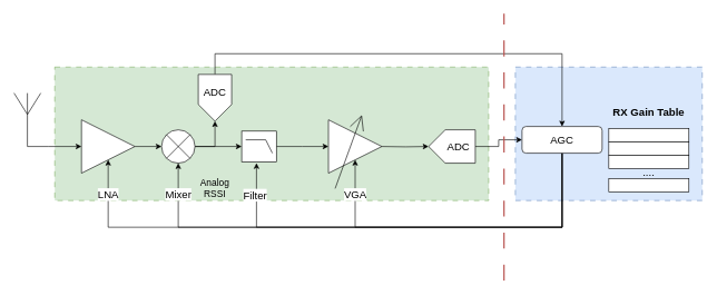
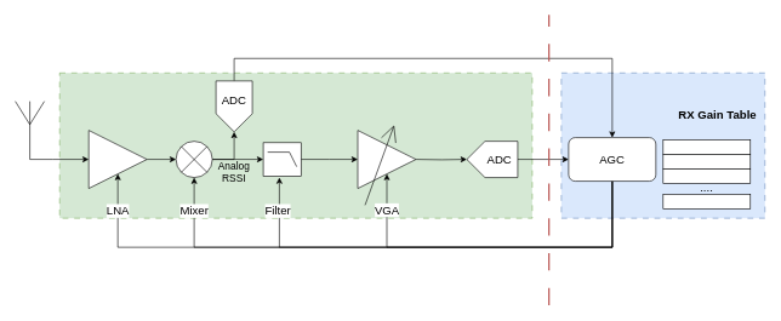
  <mxCell id="0" />
  <mxCell id="1" parent="0" />
  <mxCell id="2" value="" style="rounded=0;whiteSpace=wrap;html=1;fillColor=#dae8fc;strokeColor=#6c8ebf;dashed=1;dashPattern=8 8;fontSize=16;" vertex="1" parent="1"><mxGeometry x="771" y="100" width="280" height="200" as="geometry" /></mxCell>
  <mxCell id="3" value="" style="rounded=0;whiteSpace=wrap;html=1;fillColor=#d5e8d4;strokeColor=#82b366;glass=0;shadow=0;dashed=1;dashPattern=8 8;fontSize=16;" vertex="1" parent="1"><mxGeometry x="81" y="100" width="650" height="200" as="geometry" /></mxCell>
  <mxCell id="4" style="edgeStyle=orthogonalEdgeStyle;rounded=0;orthogonalLoop=1;jettySize=auto;html=1;exitX=1;exitY=0.5;exitDx=0;exitDy=0;entryX=0;entryY=0.5;entryDx=0;entryDy=0;entryPerimeter=0;fontSize=16;" edge="1" parent="1" source="30" target="7"><mxGeometry relative="1" as="geometry"><mxPoint x="241" y="212" as="targetPoint" /><mxPoint x="171" y="218.5" as="sourcePoint" /></mxGeometry></mxCell>
  <mxCell id="5" style="edgeStyle=orthogonalEdgeStyle;rounded=0;orthogonalLoop=1;jettySize=auto;html=1;exitX=1;exitY=0.5;exitDx=0;exitDy=0;exitPerimeter=0;entryX=0;entryY=0.5;entryDx=0;entryDy=0;entryPerimeter=0;fontSize=16;" edge="1" parent="1" source="7" target="9"><mxGeometry relative="1" as="geometry" /></mxCell>
  <mxCell id="6" style="edgeStyle=orthogonalEdgeStyle;rounded=0;orthogonalLoop=1;jettySize=auto;html=1;exitX=1;exitY=0.5;exitDx=0;exitDy=0;exitPerimeter=0;entryX=1;entryY=0.5;entryDx=0;entryDy=0;entryPerimeter=0;fontSize=16;" edge="1" parent="1" source="7" target="27"><mxGeometry relative="1" as="geometry"><mxPoint x="311" y="210" as="targetPoint" /><Array as="points"><mxPoint x="321" y="219" /><mxPoint x="321" y="180" /></Array></mxGeometry></mxCell>
  <mxCell id="7" value="" style="verticalLabelPosition=bottom;shadow=0;dashed=0;align=center;html=1;verticalAlign=top;shape=mxgraph.electrical.abstract.multiplier;fontSize=16;" vertex="1" parent="1"><mxGeometry x="241" y="194" width="50" height="50" as="geometry" /></mxCell>
  <mxCell id="8" style="edgeStyle=orthogonalEdgeStyle;rounded=0;orthogonalLoop=1;jettySize=auto;html=1;exitX=1;exitY=0.5;exitDx=0;exitDy=0;exitPerimeter=0;entryX=0;entryY=0.5;entryDx=0;entryDy=0;entryPerimeter=0;fontSize=16;" edge="1" parent="1" source="9"><mxGeometry relative="1" as="geometry"><mxPoint x="491" y="219" as="targetPoint" /></mxGeometry></mxCell>
  <mxCell id="9" value="" style="verticalLabelPosition=bottom;shadow=0;dashed=0;align=center;html=1;verticalAlign=top;shape=mxgraph.electrical.logic_gates.lowpass_filter;fontSize=16;" vertex="1" parent="1"><mxGeometry x="361" y="196" width="52" height="46" as="geometry" /></mxCell>
  <mxCell id="10" style="edgeStyle=orthogonalEdgeStyle;rounded=0;orthogonalLoop=1;jettySize=auto;html=1;exitX=0;exitY=0.5;exitDx=0;exitDy=0;exitPerimeter=0;entryX=0;entryY=0.5;entryDx=0;entryDy=0;fontSize=16;" edge="1" parent="1" source="11" target="19"><mxGeometry relative="1" as="geometry" /></mxCell>
  <mxCell id="11" value="" style="verticalLabelPosition=bottom;shadow=0;dashed=0;align=center;html=1;verticalAlign=top;shape=mxgraph.electrical.abstract.dac;direction=west;fontSize=16;" vertex="1" parent="1"><mxGeometry x="641" y="194" width="70" height="50" as="geometry" /></mxCell>
  <mxCell id="12" style="edgeStyle=orthogonalEdgeStyle;rounded=0;orthogonalLoop=1;jettySize=auto;html=1;exitX=0.5;exitY=1;exitDx=0;exitDy=0;exitPerimeter=0;entryX=0;entryY=0.5;entryDx=0;entryDy=0;fontSize=16;" edge="1" parent="1" source="13" target="30"><mxGeometry relative="1" as="geometry"><Array as="points"><mxPoint x="71" y="219" /><mxPoint x="71" y="219" /></Array></mxGeometry></mxCell>
  <mxCell id="13" value="" style="verticalLabelPosition=bottom;shadow=0;dashed=0;align=center;html=1;verticalAlign=top;shape=mxgraph.electrical.radio.aerial_-_antenna_1;fontSize=16;" vertex="1" parent="1"><mxGeometry x="20" y="139" width="40" height="80" as="geometry" /></mxCell>
  <mxCell id="14" style="edgeStyle=orthogonalEdgeStyle;rounded=0;orthogonalLoop=1;jettySize=auto;html=1;exitX=1;exitY=0.5;exitDx=0;exitDy=0;exitPerimeter=0;entryX=1;entryY=0.5;entryDx=0;entryDy=0;entryPerimeter=0;fontSize=16;" edge="1" parent="1" target="11"><mxGeometry relative="1" as="geometry"><mxPoint x="571" y="219" as="sourcePoint" /></mxGeometry></mxCell>
  <mxCell id="15" value="LNA" style="edgeStyle=orthogonalEdgeStyle;rounded=0;orthogonalLoop=1;jettySize=auto;html=1;exitX=0.5;exitY=1;exitDx=0;exitDy=0;entryX=0.5;entryY=1;entryDx=0;entryDy=0;fontSize=16;" edge="1" parent="1" source="19" target="30"><mxGeometry x="0.883" relative="1" as="geometry"><mxPoint x="139" y="255.85" as="targetPoint" /><Array as="points"><mxPoint x="841" y="340" /><mxPoint x="161" y="340" /></Array><mxPoint as="offset" /></mxGeometry></mxCell>
  <mxCell id="16" value="Mixer" style="edgeStyle=orthogonalEdgeStyle;rounded=0;orthogonalLoop=1;jettySize=auto;html=1;exitX=0.5;exitY=1;exitDx=0;exitDy=0;entryX=0.5;entryY=1;entryDx=0;entryDy=0;entryPerimeter=0;fontSize=16;" edge="1" parent="1" source="19" target="7"><mxGeometry x="0.879" relative="1" as="geometry"><mxPoint x="271" y="247.235" as="targetPoint" /><Array as="points"><mxPoint x="841" y="340" /><mxPoint x="266" y="340" /></Array><mxPoint as="offset" /></mxGeometry></mxCell>
  <mxCell id="17" value="VGA" style="edgeStyle=orthogonalEdgeStyle;rounded=0;orthogonalLoop=1;jettySize=auto;html=1;exitX=0.5;exitY=1;exitDx=0;exitDy=0;entryX=0.5;entryY=1;entryDx=0;entryDy=0;fontSize=16;" edge="1" parent="1" source="19" target="31"><mxGeometry x="0.797" relative="1" as="geometry"><mxPoint x="539" y="255" as="targetPoint" /><Array as="points"><mxPoint x="841" y="340" /><mxPoint x="531" y="340" /></Array><mxPoint y="-1" as="offset" /></mxGeometry></mxCell>
  <mxCell id="18" value="Filter" style="edgeStyle=orthogonalEdgeStyle;rounded=0;orthogonalLoop=1;jettySize=auto;html=1;exitX=0.5;exitY=1;exitDx=0;exitDy=0;entryX=0.427;entryY=1.041;entryDx=0;entryDy=0;entryPerimeter=0;fontSize=16;" edge="1" parent="1" source="19" target="9"><mxGeometry x="0.857" y="2" relative="1" as="geometry"><Array as="points"><mxPoint x="841" y="340" /><mxPoint x="383" y="340" /></Array><mxPoint as="offset" /></mxGeometry></mxCell>
- <mxCell id="19" value="AGC" style="rounded=1;whiteSpace=wrap;html=1;fontSize=16;" vertex="1" parent="1"><mxGeometry x="781" y="189" width="120" height="40" as="geometry" /></mxCell>
+ <mxCell id="19" value="AGC" style="rounded=1;whiteSpace=wrap;html=1;fontSize=16;" vertex="1" parent="1"><mxGeometry x="781" y="189" width="120" height="60" as="geometry" /></mxCell>
  <mxCell id="20" value="" style="rounded=0;whiteSpace=wrap;html=1;fontSize=16;" vertex="1" parent="1"><mxGeometry x="911" y="192" width="120" height="20" as="geometry" /></mxCell>
  <mxCell id="21" value="" style="rounded=0;whiteSpace=wrap;html=1;fontSize=16;" vertex="1" parent="1"><mxGeometry x="911" y="212" width="120" height="20" as="geometry" /></mxCell>
  <mxCell id="22" value="" style="rounded=0;whiteSpace=wrap;html=1;fontSize=16;" vertex="1" parent="1"><mxGeometry x="911" y="232" width="120" height="20" as="geometry" /></mxCell>
  <mxCell id="23" value="" style="rounded=0;whiteSpace=wrap;html=1;fontSize=16;" vertex="1" parent="1"><mxGeometry x="911" y="267" width="120" height="20" as="geometry" /></mxCell>
- <mxCell id="24" value="&lt;b style=&quot;font-size: 16px;&quot;&gt;RX Gain Table&lt;/b&gt;" style="text;html=1;strokeColor=none;fillColor=none;align=center;verticalAlign=middle;whiteSpace=wrap;rounded=0;fontSize=16;" vertex="1" parent="1"><mxGeometry x="911" y="152" width="120" height="30" as="geometry" /></mxCell>
+ <mxCell id="24" value="&lt;b style=&quot;font-size: 16px;&quot;&gt;RX Gain Table&lt;/b&gt;" style="text;html=1;strokeColor=none;fillColor=none;align=center;verticalAlign=middle;whiteSpace=wrap;rounded=0;fontSize=16;" vertex="1" parent="1"><mxGeometry x="926" y="142" width="120" height="30" as="geometry" /></mxCell>
  <mxCell id="25" value="...." style="text;html=1;strokeColor=none;fillColor=none;align=center;verticalAlign=middle;whiteSpace=wrap;rounded=0;fontSize=16;" vertex="1" parent="1"><mxGeometry x="911" y="247" width="120" height="20" as="geometry" /></mxCell>
  <mxCell id="26" style="edgeStyle=orthogonalEdgeStyle;rounded=0;orthogonalLoop=1;jettySize=auto;html=1;exitX=0;exitY=0.5;exitDx=0;exitDy=0;exitPerimeter=0;entryX=0.5;entryY=0;entryDx=0;entryDy=0;fontSize=16;" edge="1" parent="1" source="27" target="19"><mxGeometry relative="1" as="geometry"><Array as="points"><mxPoint x="321" y="80" /><mxPoint x="841" y="80" /></Array></mxGeometry></mxCell>
  <mxCell id="27" value="" style="verticalLabelPosition=bottom;shadow=0;dashed=0;align=center;html=1;verticalAlign=top;shape=mxgraph.electrical.abstract.dac;direction=south;fontSize=16;" vertex="1" parent="1"><mxGeometry x="296" y="111" width="50" height="70" as="geometry" /></mxCell>
  <mxCell id="28" value="ADC" style="text;html=1;strokeColor=none;fillColor=none;align=center;verticalAlign=middle;whiteSpace=wrap;rounded=0;fontSize=16;" vertex="1" parent="1"><mxGeometry x="296" y="122" width="50" height="30" as="geometry" /></mxCell>
  <mxCell id="29" value="ADC" style="text;html=1;strokeColor=none;fillColor=none;align=center;verticalAlign=middle;whiteSpace=wrap;rounded=0;fontSize=16;" vertex="1" parent="1"><mxGeometry x="661" y="204" width="50" height="30" as="geometry" /></mxCell>
  <mxCell id="30" value="" style="triangle;whiteSpace=wrap;html=1;fontSize=16;" vertex="1" parent="1"><mxGeometry x="121" y="179" width="80" height="80" as="geometry" /></mxCell>
  <mxCell id="31" value="" style="triangle;whiteSpace=wrap;html=1;fontSize=16;" vertex="1" parent="1"><mxGeometry x="491" y="179" width="80" height="80" as="geometry" /></mxCell>
- <mxCell id="32" value="Analog RSSI" style="text;html=1;strokeColor=none;fillColor=none;align=center;verticalAlign=middle;whiteSpace=wrap;rounded=0;fontSize=14;" vertex="1" parent="1"><mxGeometry x="291" y="267" width="60" height="30" as="geometry" /></mxCell>
+ <mxCell id="32" value="Analog RSSI" style="text;html=1;strokeColor=none;fillColor=none;align=center;verticalAlign=middle;whiteSpace=wrap;rounded=0;fontSize=14;" vertex="1" parent="1"><mxGeometry x="291" y="222" width="60" height="30" as="geometry" /></mxCell>
  <mxCell id="33" value="" style="endArrow=open;html=1;strokeWidth=1;endFill=0;endSize=20;rounded=0;fontSize=16;" edge="1" parent="1"><mxGeometry width="100" relative="1" as="geometry"><mxPoint x="501" y="282" as="sourcePoint" /><mxPoint x="541" y="172" as="targetPoint" /></mxGeometry></mxCell>
  <mxCell id="34" value="" style="endArrow=none;html=1;rounded=0;dashed=1;dashPattern=12 12;fillColor=#f8cecc;strokeColor=#b85450;fontSize=16;strokeWidth=2;" edge="1" parent="1"><mxGeometry width="50" height="50" relative="1" as="geometry"><mxPoint x="754" y="420" as="sourcePoint" /><mxPoint x="754" y="20" as="targetPoint" /></mxGeometry></mxCell>
